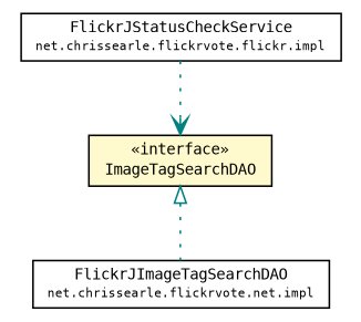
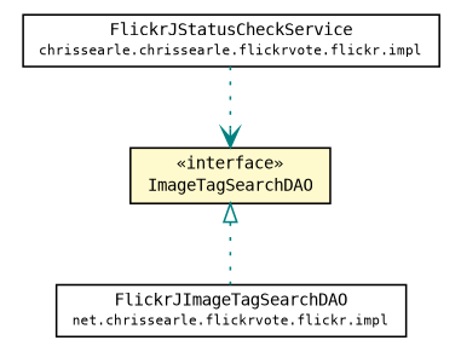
  digraph {
    fontname="DejaVu Sans Mono"
    node [fontcolor=black fontname="DejaVu Sans Mono" fontsize=9.0 shape=plaintext]
    edge [color=teal fontname="DejaVu Sans Mono" headport=p labelfontname=Helvetica labelfontsize=10 style=dotted tailport=p]
    n1 [label=<<table border="0" cellborder="1" cellspacing="0" cellpadding="2" port="p" bgcolor="lemonChiffon" href="./ImageTagSearchDAO.html"> 		<tr><td><table border="0" cellspacing="0" cellpadding="1"> 			<tr><td> &laquo;interface&raquo; </td></tr> 			<tr><td> ImageTagSearchDAO </td></tr> 		</table></td></tr> 		</table>>]
-   n2 [label=<<table border="0" cellborder="1" cellspacing="0" cellpadding="2" port="p" href="./impl/FlickrJImageTagSearchDAO.html"> 		<tr><td><table border="0" cellspacing="0" cellpadding="1"> 			<tr><td> FlickrJImageTagSearchDAO </td></tr> 			<tr><td><font point-size="7.0"> net.chrissearle.flickrvote.net.impl </font></td></tr> 		</table></td></tr> 		</table>>]
-   n3 [label=<<table border="0" cellborder="1" cellspacing="0" cellpadding="2" port="p" href="./impl/FlickrJStatusCheckService.html"> 		<tr><td><table border="0" cellspacing="0" cellpadding="1"> 			<tr><td> FlickrJStatusCheckService </td></tr> 			<tr><td><font point-size="7.0"> net.chrissearle.flickrvote.flickr.impl </font></td></tr> 		</table></td></tr> 		</table>>]
+   n2 [label=<<table border="0" cellborder="1" cellspacing="0" cellpadding="2" port="p" href="./impl/FlickrJImageTagSearchDAO.html"> 		<tr><td><table border="0" cellspacing="0" cellpadding="1"> 			<tr><td> FlickrJImageTagSearchDAO </td></tr> 			<tr><td><font point-size="7.0"> net.chrissearle.flickrvote.flickr.impl </font></td></tr> 		</table></td></tr> 		</table>>]
+   n3 [label=<<table border="0" cellborder="1" cellspacing="0" cellpadding="2" port="p" href="./impl/FlickrJStatusCheckService.html"> 		<tr><td><table border="0" cellspacing="0" cellpadding="1"> 			<tr><td> FlickrJStatusCheckService </td></tr> 			<tr><td><font point-size="7.0"> chrissearle.chrissearle.flickrvote.flickr.impl </font></td></tr> 		</table></td></tr> 		</table>>]
    n1 -> n2 [arrowtail=empty dir=back fontsize=10]
    n3 -> n1 [arrowhead=open fontcolor=black fontsize=10.0]
  }
